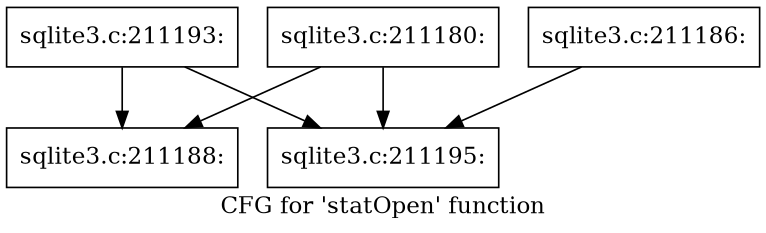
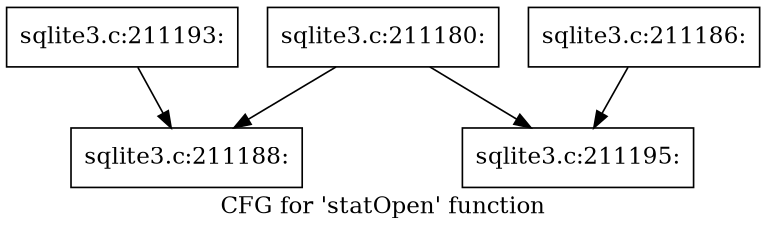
  digraph {
    label="CFG for 'statOpen' function"
    node [shape=record]
    n1 [label="{sqlite3.c:211180:}"]
    n2 [label="{sqlite3.c:211188:}"]
    n3 [label="{sqlite3.c:211195:}"]
    n4 [label="{sqlite3.c:211186:}"]
    n5 [label="{sqlite3.c:211193:}"]
    n1 -> n2
    n1 -> n3
    n4 -> n3
    n5 -> n2
-   n5 -> n3
  }
